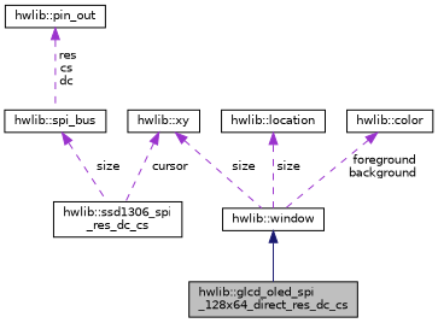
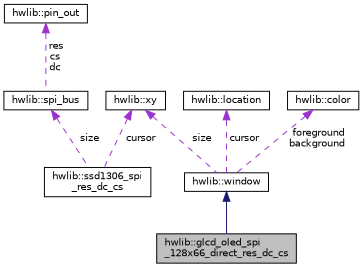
  digraph {
    node [color=black fillcolor=white fontname=Helvetica fontsize=10 shape=record style=filled]
    edge [color=darkorchid3 dir=back fontname=Helvetica fontsize=10 labelfontname=Helvetica labelfontsize=10 style=dashed]
-   n1 [fillcolor=grey75 fontcolor=black height=0.2 label="hwlib::glcd_oled_spi\l_128x64_direct_res_dc_cs" width=0.4]
+   n1 [fillcolor=grey75 fontcolor=black height=0.2 label="hwlib::glcd_oled_spi\l_128x66_direct_res_dc_cs" width=0.4]
    n2 [height=0.2 label="hwlib::ssd1306_spi\l_res_dc_cs" width=0.4]
    n3 [height=0.2 label="hwlib::pin_out" width=0.4]
    n4 [height=0.2 label="hwlib::spi_bus" width=0.4]
    n5 [height=0.2 label="hwlib::xy" width=0.4]
    n6 [height=0.2 label="hwlib::window" width=0.4]
    n7 [height=0.2 label="hwlib::color" width=0.4]
    n8 [height=0.2 label="hwlib::location" width=0.4]
    n3 -> n4 [label=" res\ncs\ndc"]
    n4 -> n2 [label=" size"]
    n5 -> n2 [label=" cursor"]
    n5 -> n6 [label=" size"]
    n6 -> n1 [color=midnightblue style=solid]
    n7 -> n6 [label=" foreground\nbackground"]
-   n8 -> n6 [label=" size"]
+   n8 -> n6 [label=" cursor"]
  }
